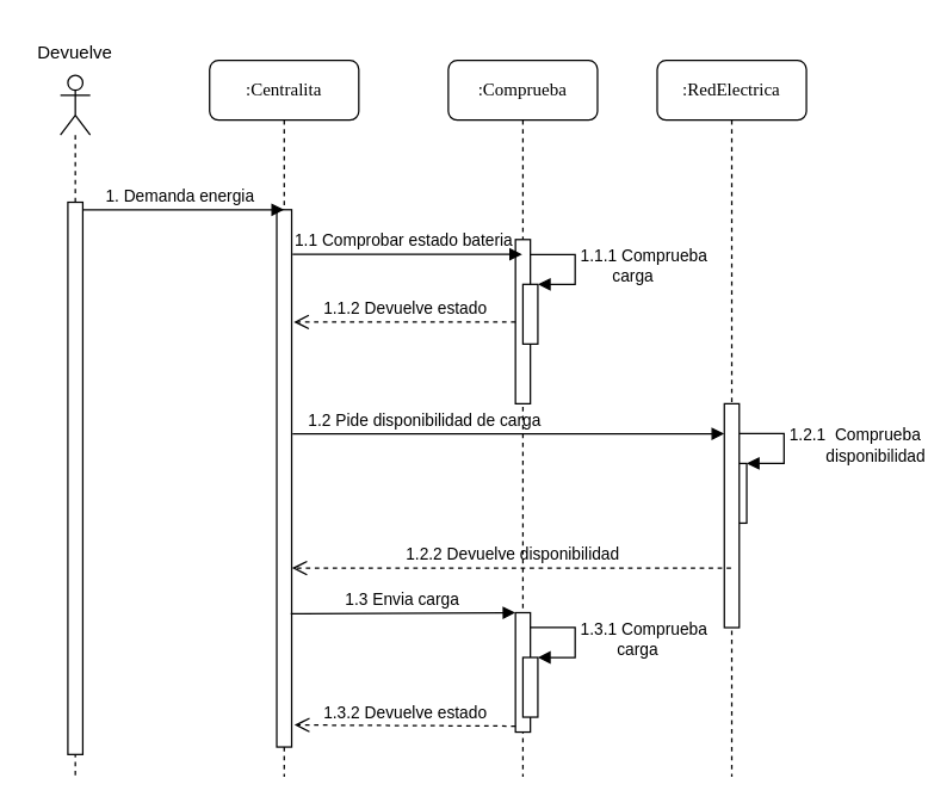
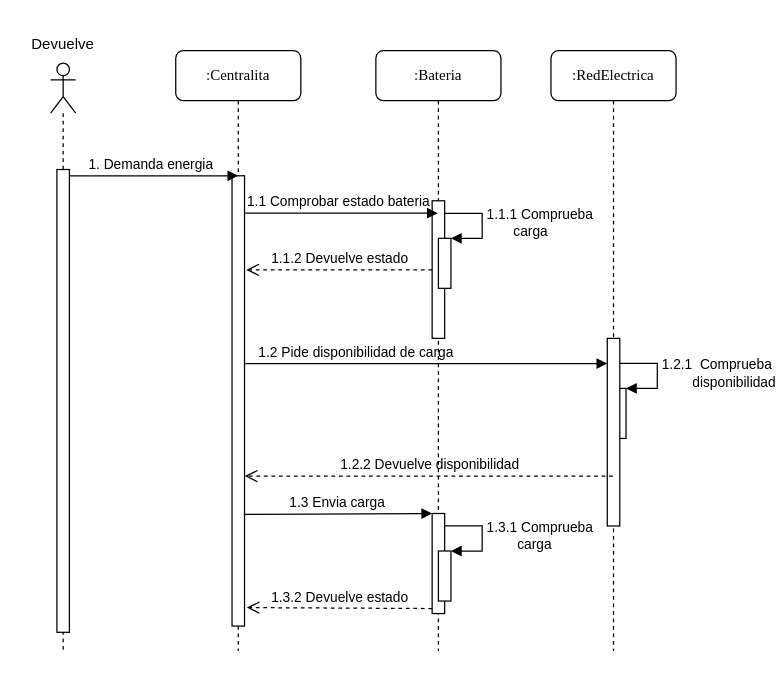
  <mxCell id="0" />
  <mxCell id="1" parent="0" />
  <mxCell id="2" value=":Centralita" style="shape=umlLifeline;perimeter=lifelinePerimeter;whiteSpace=wrap;html=1;container=1;collapsible=0;recursiveResize=0;outlineConnect=0;rounded=1;shadow=0;comic=0;labelBackgroundColor=none;strokeWidth=1;fontFamily=Verdana;fontSize=12;align=center;" vertex="1" parent="1"><mxGeometry x="140" y="40" width="100" height="480" as="geometry" /></mxCell>
  <mxCell id="3" value="" style="html=1;points=[];perimeter=orthogonalPerimeter;rounded=0;shadow=0;comic=0;labelBackgroundColor=none;strokeWidth=1;fontFamily=Verdana;fontSize=12;align=center;" vertex="1" parent="2"><mxGeometry x="45" y="100" width="10" height="360" as="geometry" /></mxCell>
- <mxCell id="4" value=":Comprueba" style="shape=umlLifeline;perimeter=lifelinePerimeter;whiteSpace=wrap;html=1;container=1;collapsible=0;recursiveResize=0;outlineConnect=0;rounded=1;shadow=0;comic=0;labelBackgroundColor=none;strokeWidth=1;fontFamily=Verdana;fontSize=12;align=center;" vertex="1" parent="1"><mxGeometry x="300" y="40" width="100" height="480" as="geometry" /></mxCell>
+ <mxCell id="4" value=":Bateria" style="shape=umlLifeline;perimeter=lifelinePerimeter;whiteSpace=wrap;html=1;container=1;collapsible=0;recursiveResize=0;outlineConnect=0;rounded=1;shadow=0;comic=0;labelBackgroundColor=none;strokeWidth=1;fontFamily=Verdana;fontSize=12;align=center;" vertex="1" parent="1"><mxGeometry x="300" y="40" width="100" height="480" as="geometry" /></mxCell>
  <mxCell id="5" value="" style="html=1;points=[];perimeter=orthogonalPerimeter;rounded=0;shadow=0;comic=0;labelBackgroundColor=none;strokeWidth=1;fontFamily=Verdana;fontSize=12;align=center;" vertex="1" parent="4"><mxGeometry x="45" y="120" width="10" height="110" as="geometry" /></mxCell>
  <mxCell id="6" value="" style="html=1;points=[];perimeter=orthogonalPerimeter;labelBackgroundColor=none;" vertex="1" parent="4"><mxGeometry x="50" y="150" width="10" height="40" as="geometry" /></mxCell>
  <mxCell id="7" value="1.1.1 Comprueba&lt;br&gt;&amp;nbsp; &amp;nbsp; &amp;nbsp; &amp;nbsp;carga" style="edgeStyle=orthogonalEdgeStyle;html=1;align=left;spacingLeft=2;endArrow=block;rounded=0;entryX=1;entryY=0;labelBackgroundColor=none;fontColor=default;" edge="1" parent="4" target="6"><mxGeometry relative="1" as="geometry"><mxPoint x="55" y="130" as="sourcePoint" /><Array as="points"><mxPoint x="85" y="130" /></Array></mxGeometry></mxCell>
  <mxCell id="8" value="" style="html=1;points=[];perimeter=orthogonalPerimeter;labelBackgroundColor=none;" vertex="1" parent="4"><mxGeometry x="45" y="370" width="10" height="80" as="geometry" /></mxCell>
  <mxCell id="9" value="" style="html=1;points=[];perimeter=orthogonalPerimeter;labelBackgroundColor=none;" vertex="1" parent="4"><mxGeometry x="50" y="400" width="10" height="40" as="geometry" /></mxCell>
  <mxCell id="10" value="1.3.1 Comprueba&lt;br&gt;&lt;span style=&quot;white-space: pre;&quot;&gt;&#09;&lt;/span&gt;carga" style="edgeStyle=orthogonalEdgeStyle;html=1;align=left;spacingLeft=2;endArrow=block;rounded=0;entryX=1;entryY=0;labelBackgroundColor=none;fontColor=default;" edge="1" parent="4" target="9"><mxGeometry relative="1" as="geometry"><mxPoint x="55" y="380" as="sourcePoint" /><Array as="points"><mxPoint x="85" y="380" /></Array></mxGeometry></mxCell>
  <mxCell id="11" value="1. Demanda energia" style="html=1;verticalAlign=bottom;endArrow=block;rounded=0;labelBackgroundColor=none;fontColor=default;" edge="1" parent="1"><mxGeometry width="80" relative="1" as="geometry"><mxPoint x="49.81" y="140" as="sourcePoint" /><mxPoint x="190" y="140" as="targetPoint" /></mxGeometry></mxCell>
  <mxCell id="12" value="1.1.2 Devuelve estado" style="html=1;verticalAlign=bottom;endArrow=open;dashed=1;endSize=8;rounded=0;entryX=1.14;entryY=0.209;entryDx=0;entryDy=0;entryPerimeter=0;labelBackgroundColor=none;fontColor=default;" edge="1" parent="1" source="5" target="3"><mxGeometry relative="1" as="geometry"><mxPoint x="260" y="400" as="sourcePoint" /><mxPoint x="210" y="215" as="targetPoint" /></mxGeometry></mxCell>
  <mxCell id="13" value="1.1 Comprobar estado bateria" style="html=1;verticalAlign=bottom;endArrow=block;rounded=0;exitX=1.06;exitY=0.083;exitDx=0;exitDy=0;exitPerimeter=0;labelBackgroundColor=none;fontColor=default;" edge="1" parent="1" source="3" target="4"><mxGeometry x="-0.033" width="80" relative="1" as="geometry"><mxPoint x="210" y="170" as="sourcePoint" /><mxPoint x="270" y="160" as="targetPoint" /><mxPoint as="offset" /></mxGeometry></mxCell>
  <mxCell id="14" value="1.2 Pide disponibilidad de carga" style="html=1;verticalAlign=bottom;endArrow=block;rounded=0;exitX=1.06;exitY=0.417;exitDx=0;exitDy=0;exitPerimeter=0;labelBackgroundColor=none;fontColor=default;" edge="1" parent="1" source="3" target="18"><mxGeometry x="-0.39" width="80" relative="1" as="geometry"><mxPoint x="230" y="290" as="sourcePoint" /><mxPoint x="270" y="280" as="targetPoint" /><mxPoint as="offset" /></mxGeometry></mxCell>
  <mxCell id="15" value=":RedElectrica" style="shape=umlLifeline;perimeter=lifelinePerimeter;whiteSpace=wrap;html=1;container=1;collapsible=0;recursiveResize=0;outlineConnect=0;rounded=1;shadow=0;comic=0;labelBackgroundColor=none;strokeWidth=1;fontFamily=Verdana;fontSize=12;align=center;" vertex="1" parent="1"><mxGeometry x="440" y="40" width="100" height="480" as="geometry" /></mxCell>
  <mxCell id="16" value="1.2.1&amp;nbsp; Comprueba&lt;br&gt;&lt;span style=&quot;white-space: pre;&quot;&gt;&#09;&lt;/span&gt;disponibilidad" style="edgeStyle=orthogonalEdgeStyle;html=1;align=left;spacingLeft=2;endArrow=block;rounded=0;entryX=1;entryY=0;labelBackgroundColor=none;fontColor=default;" edge="1" parent="15" target="17"><mxGeometry relative="1" as="geometry"><mxPoint x="55" y="250" as="sourcePoint" /><Array as="points"><mxPoint x="85" y="250" /></Array></mxGeometry></mxCell>
  <mxCell id="17" value="" style="html=1;points=[];perimeter=orthogonalPerimeter;labelBackgroundColor=none;" vertex="1" parent="15"><mxGeometry x="50" y="270" width="10" height="40" as="geometry" /></mxCell>
  <mxCell id="18" value="" style="html=1;points=[];perimeter=orthogonalPerimeter;rounded=0;shadow=0;comic=0;labelBackgroundColor=none;strokeWidth=1;fontFamily=Verdana;fontSize=12;align=center;" vertex="1" parent="1"><mxGeometry x="485" y="270" width="10" height="150" as="geometry" /></mxCell>
  <mxCell id="19" value="1.2.2 Devuelve disponibilidad" style="html=1;verticalAlign=bottom;endArrow=open;dashed=1;endSize=8;rounded=0;entryX=1.02;entryY=0.667;entryDx=0;entryDy=0;entryPerimeter=0;labelBackgroundColor=none;fontColor=default;" edge="1" parent="1" source="15" target="3"><mxGeometry relative="1" as="geometry"><mxPoint x="390" y="370" as="sourcePoint" /><mxPoint x="200" y="380" as="targetPoint" /></mxGeometry></mxCell>
  <mxCell id="20" value="1.3 Envia carga" style="html=1;verticalAlign=bottom;endArrow=block;entryX=0;entryY=0;rounded=0;exitX=0.94;exitY=0.752;exitDx=0;exitDy=0;exitPerimeter=0;labelBackgroundColor=none;fontColor=default;" edge="1" parent="1" source="3" target="8"><mxGeometry relative="1" as="geometry"><mxPoint x="200" y="410" as="sourcePoint" /></mxGeometry></mxCell>
  <mxCell id="21" value="1.3.2 Devuelve estado" style="html=1;verticalAlign=bottom;endArrow=open;dashed=1;endSize=8;exitX=0;exitY=0.95;rounded=0;entryX=1.185;entryY=0.959;entryDx=0;entryDy=0;entryPerimeter=0;labelBackgroundColor=none;fontColor=default;" edge="1" parent="1" source="8" target="3"><mxGeometry relative="1" as="geometry"><mxPoint x="275" y="486" as="targetPoint" /></mxGeometry></mxCell>
  <mxCell id="22" value="" style="shape=umlLifeline;participant=umlActor;perimeter=lifelinePerimeter;whiteSpace=wrap;html=1;container=1;collapsible=0;recursiveResize=0;verticalAlign=top;spacingTop=36;outlineConnect=0;size=40;" vertex="1" parent="1"><mxGeometry x="40" y="50" width="20" height="470" as="geometry" /></mxCell>
  <mxCell id="23" value="" style="html=1;points=[];perimeter=orthogonalPerimeter;" vertex="1" parent="22"><mxGeometry x="5" y="85" width="10" height="370" as="geometry" /></mxCell>
  <mxCell id="24" value="Devuelve" style="text;html=1;strokeColor=none;fillColor=none;align=center;verticalAlign=middle;whiteSpace=wrap;rounded=0;" vertex="1" parent="1"><mxGeometry x="20" y="20" width="60" height="30" as="geometry" /></mxCell>
